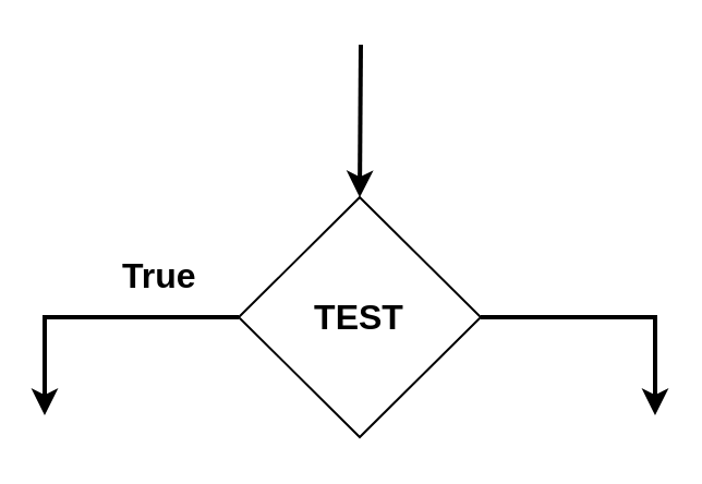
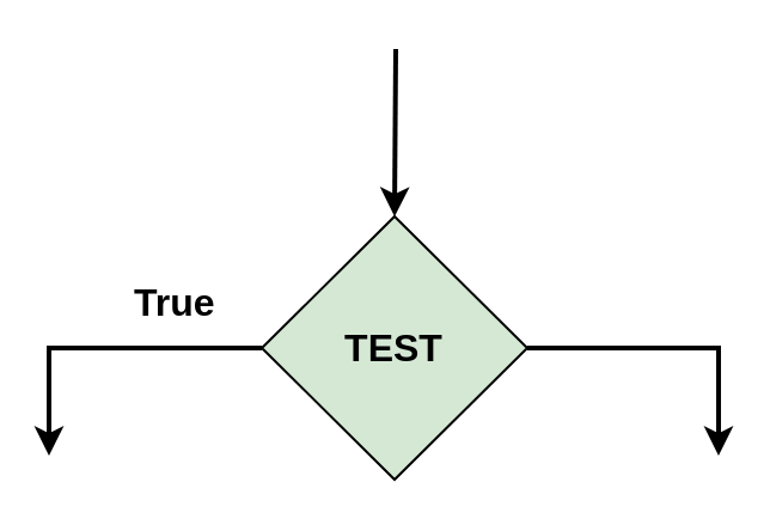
  <mxCell id="0" />
  <mxCell id="1" parent="0" />
- <mxCell id="2" value="&lt;font style=&quot;font-size: 16px;&quot;&gt;&lt;b&gt;TEST&lt;/b&gt;&lt;/font&gt;" style="rhombus;whiteSpace=wrap;html=1;" vertex="1" parent="1"><mxGeometry x="109" y="90" width="111" height="110" as="geometry" /></mxCell>
+ <mxCell id="2" value="&lt;font style=&quot;font-size: 16px;&quot;&gt;&lt;b&gt;TEST&lt;/b&gt;&lt;/font&gt;" style="rhombus;whiteSpace=wrap;html=1;fillColor=#d5e8d4;" vertex="1" parent="1"><mxGeometry x="109" y="90" width="111" height="110" as="geometry" /></mxCell>
  <mxCell id="3" value="" style="endArrow=classic;html=1;rounded=0;entryX=0.5;entryY=0;entryDx=0;entryDy=0;strokeWidth=2;" edge="1" parent="1" target="2"><mxGeometry width="50" height="50" relative="1" as="geometry"><mxPoint x="165" y="20" as="sourcePoint" /><mxPoint x="220" y="160" as="targetPoint" /></mxGeometry></mxCell>
  <mxCell id="4" value="" style="endArrow=classic;html=1;rounded=0;strokeWidth=2;fontSize=16;exitX=1;exitY=0.5;exitDx=0;exitDy=0;" edge="1" parent="1" source="2"><mxGeometry width="50" height="50" relative="1" as="geometry"><mxPoint x="170" y="200" as="sourcePoint" /><mxPoint x="300" y="190" as="targetPoint" /><Array as="points"><mxPoint x="300" y="145" /></Array></mxGeometry></mxCell>
  <mxCell id="5" value="" style="endArrow=classic;html=1;rounded=0;strokeWidth=2;fontSize=16;exitX=0;exitY=0.5;exitDx=0;exitDy=0;" edge="1" parent="1" source="2"><mxGeometry width="50" height="50" relative="1" as="geometry"><mxPoint x="170" y="200" as="sourcePoint" /><mxPoint x="20" y="190" as="targetPoint" /><Array as="points"><mxPoint x="20" y="145" /></Array></mxGeometry></mxCell>
  <mxCell id="6" value="True" style="text;strokeColor=none;fillColor=none;align=left;verticalAlign=middle;spacingLeft=4;spacingRight=4;overflow=hidden;points=[[0,0.5],[1,0.5]];portConstraint=eastwest;rotatable=0;fontSize=16;fontStyle=1" vertex="1" parent="1"><mxGeometry x="50" y="110" width="80" height="30" as="geometry" /></mxCell>
